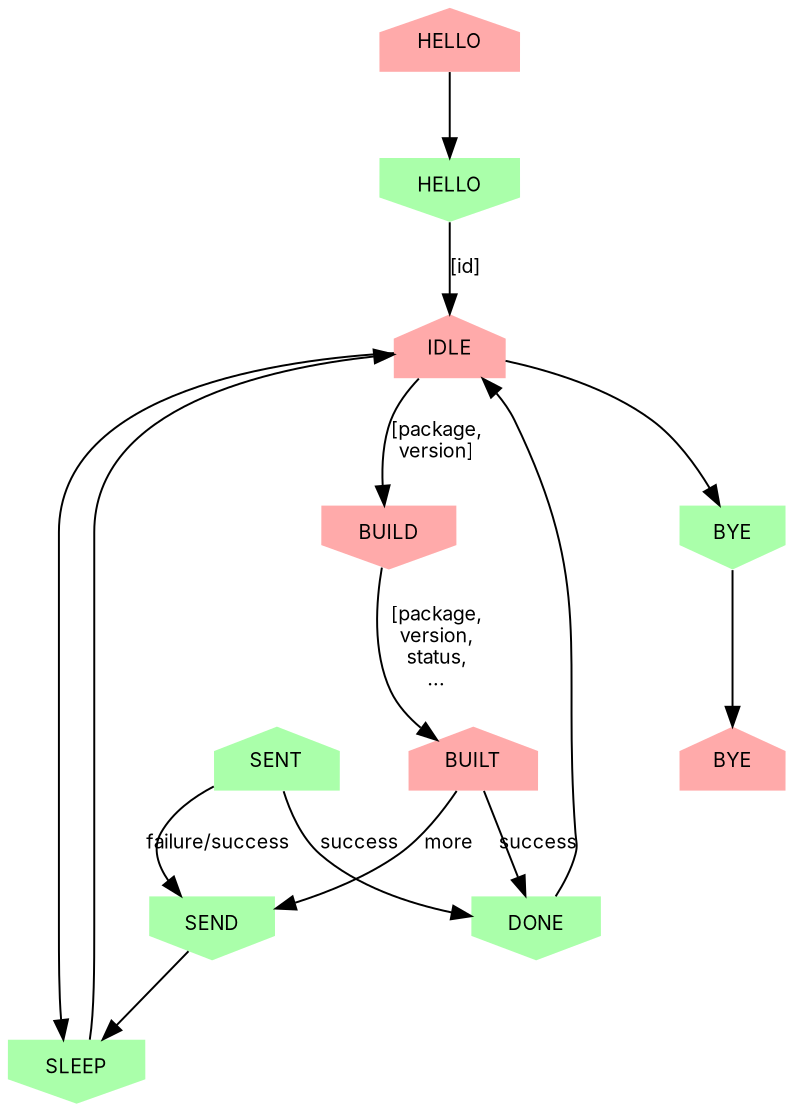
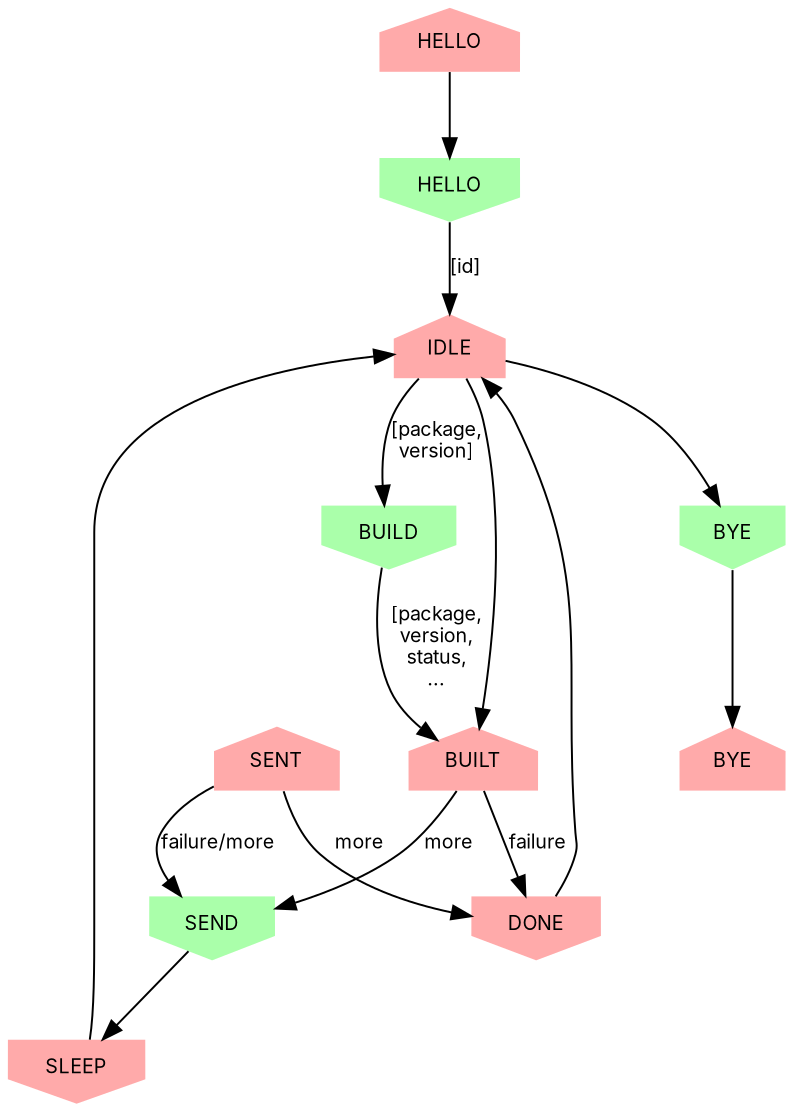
  digraph {
    fontname=Inter
    node [fillcolor="#aaffaa" fontname=Inter fontsize=10 penwidth=0 shape=invhouse style=filled]
    edge [fontname=Inter fontsize=10]
    n1 [fillcolor="#ffaaaa" label=HELLO shape=house]
    n2 [label=HELLO]
    IDLE [fillcolor="#ffaaaa" shape=house]
-   BUILD [fillcolor="#ffaaaa"]
-   SLEEP
+   BUILD
+   SLEEP [fillcolor="#ffaaaa"]
    n6 [label=BYE]
    BUILT [fillcolor="#ffaaaa" shape=house]
    n8 [fillcolor="#ffaaaa" label=BYE shape=house]
    SEND
-   DONE
-   SENT [shape=house]
+   DONE [fillcolor="#ffaaaa"]
+   SENT [fillcolor="#ffaaaa" shape=house]
    n1 -> n2
    n2 -> IDLE [label="[id]"]
    IDLE -> BUILD [label="[package,\nversion]"]
-   IDLE -> SLEEP
+   IDLE -> BUILT
    IDLE -> n6
    BUILD -> BUILT [label="[package,\nversion,\nstatus,\n..."]
    SLEEP -> IDLE
    n6 -> n8
    BUILT -> SEND [label=more]
-   BUILT -> DONE [label=success]
+   BUILT -> DONE [label=failure]
    SEND -> SLEEP
    DONE -> IDLE
-   SENT -> SEND [label="failure/success"]
-   SENT -> DONE [label=success]
+   SENT -> SEND [label="failure/more"]
+   SENT -> DONE [label=more]
  }
